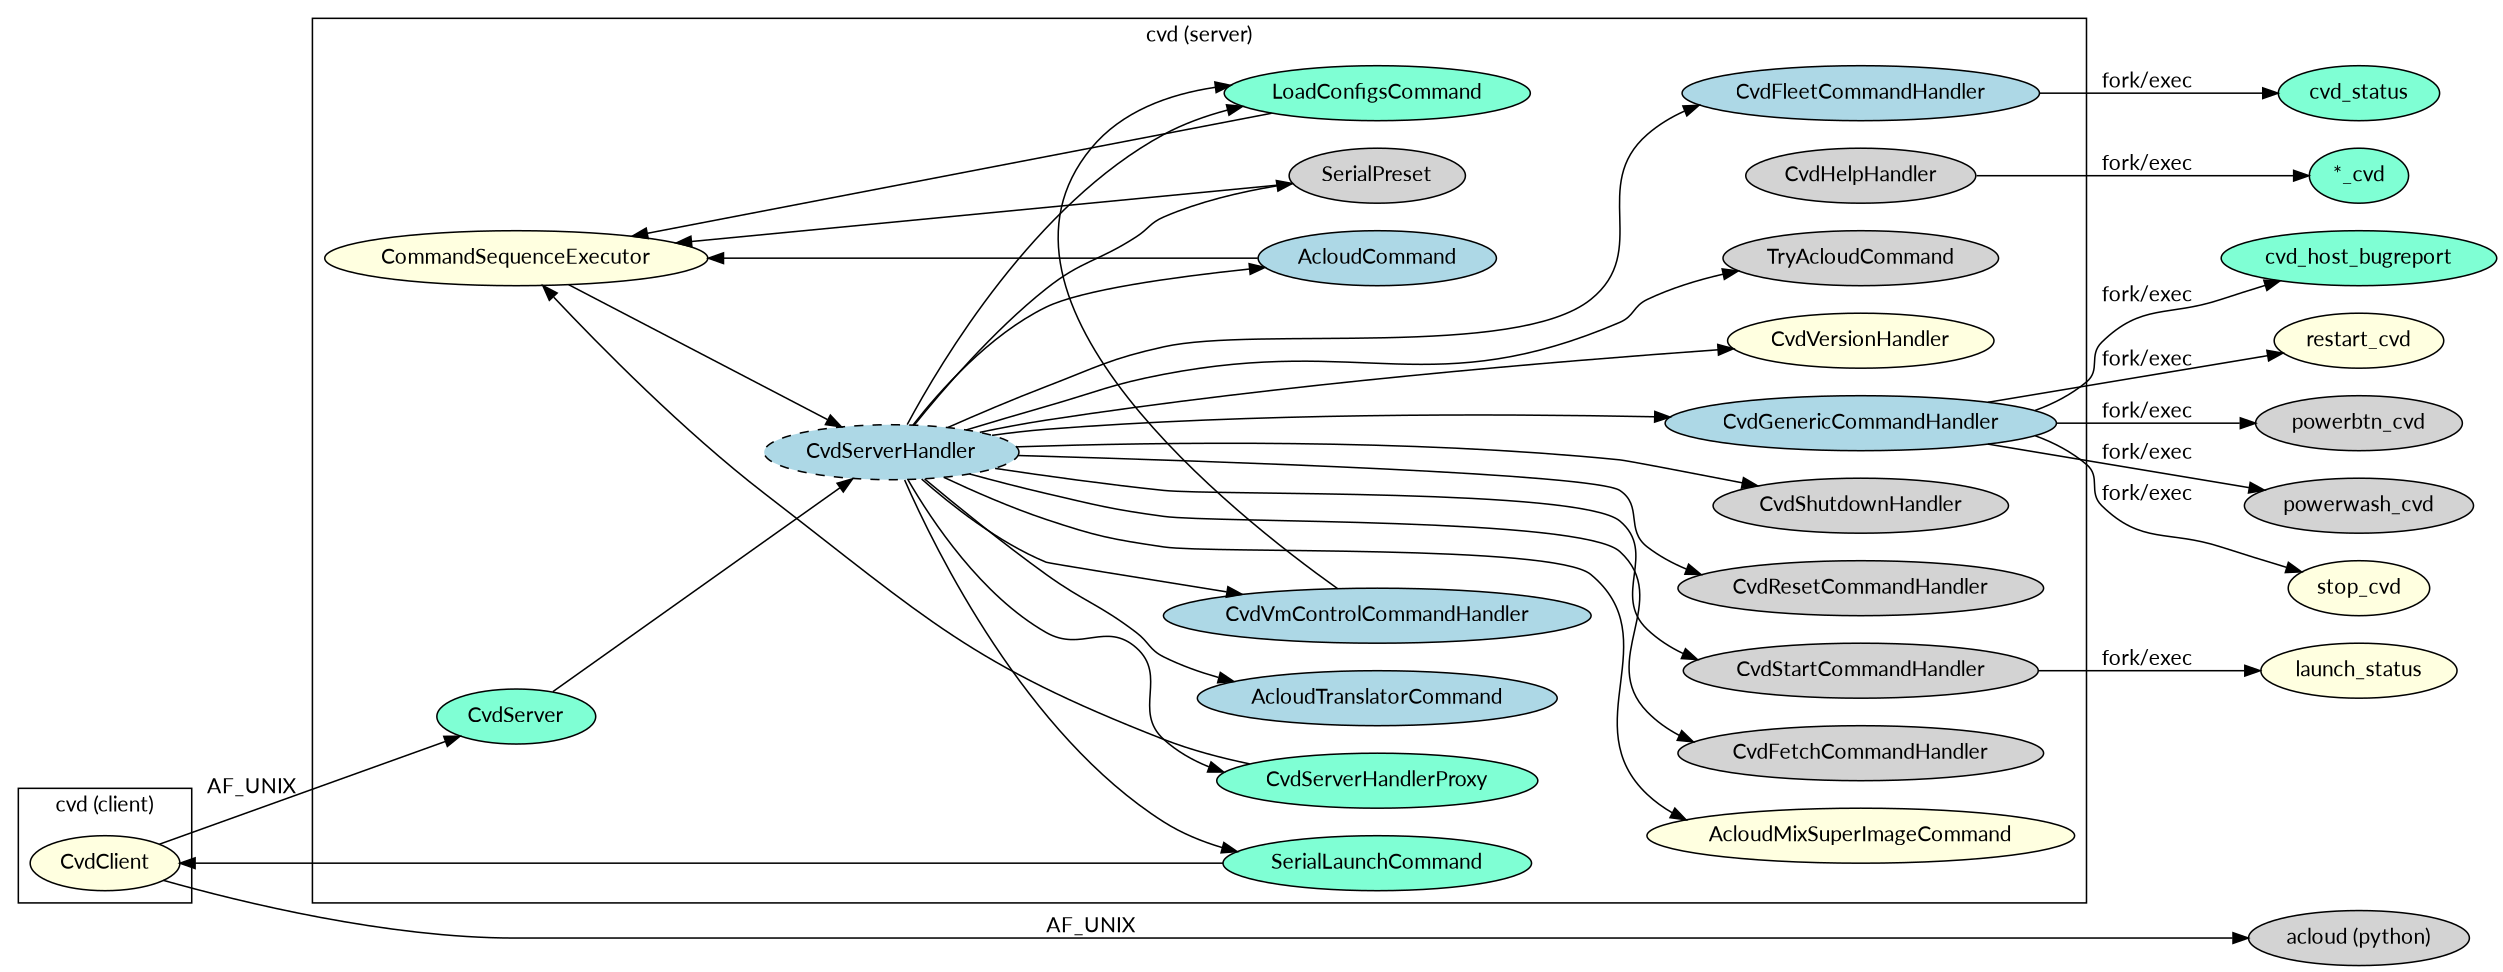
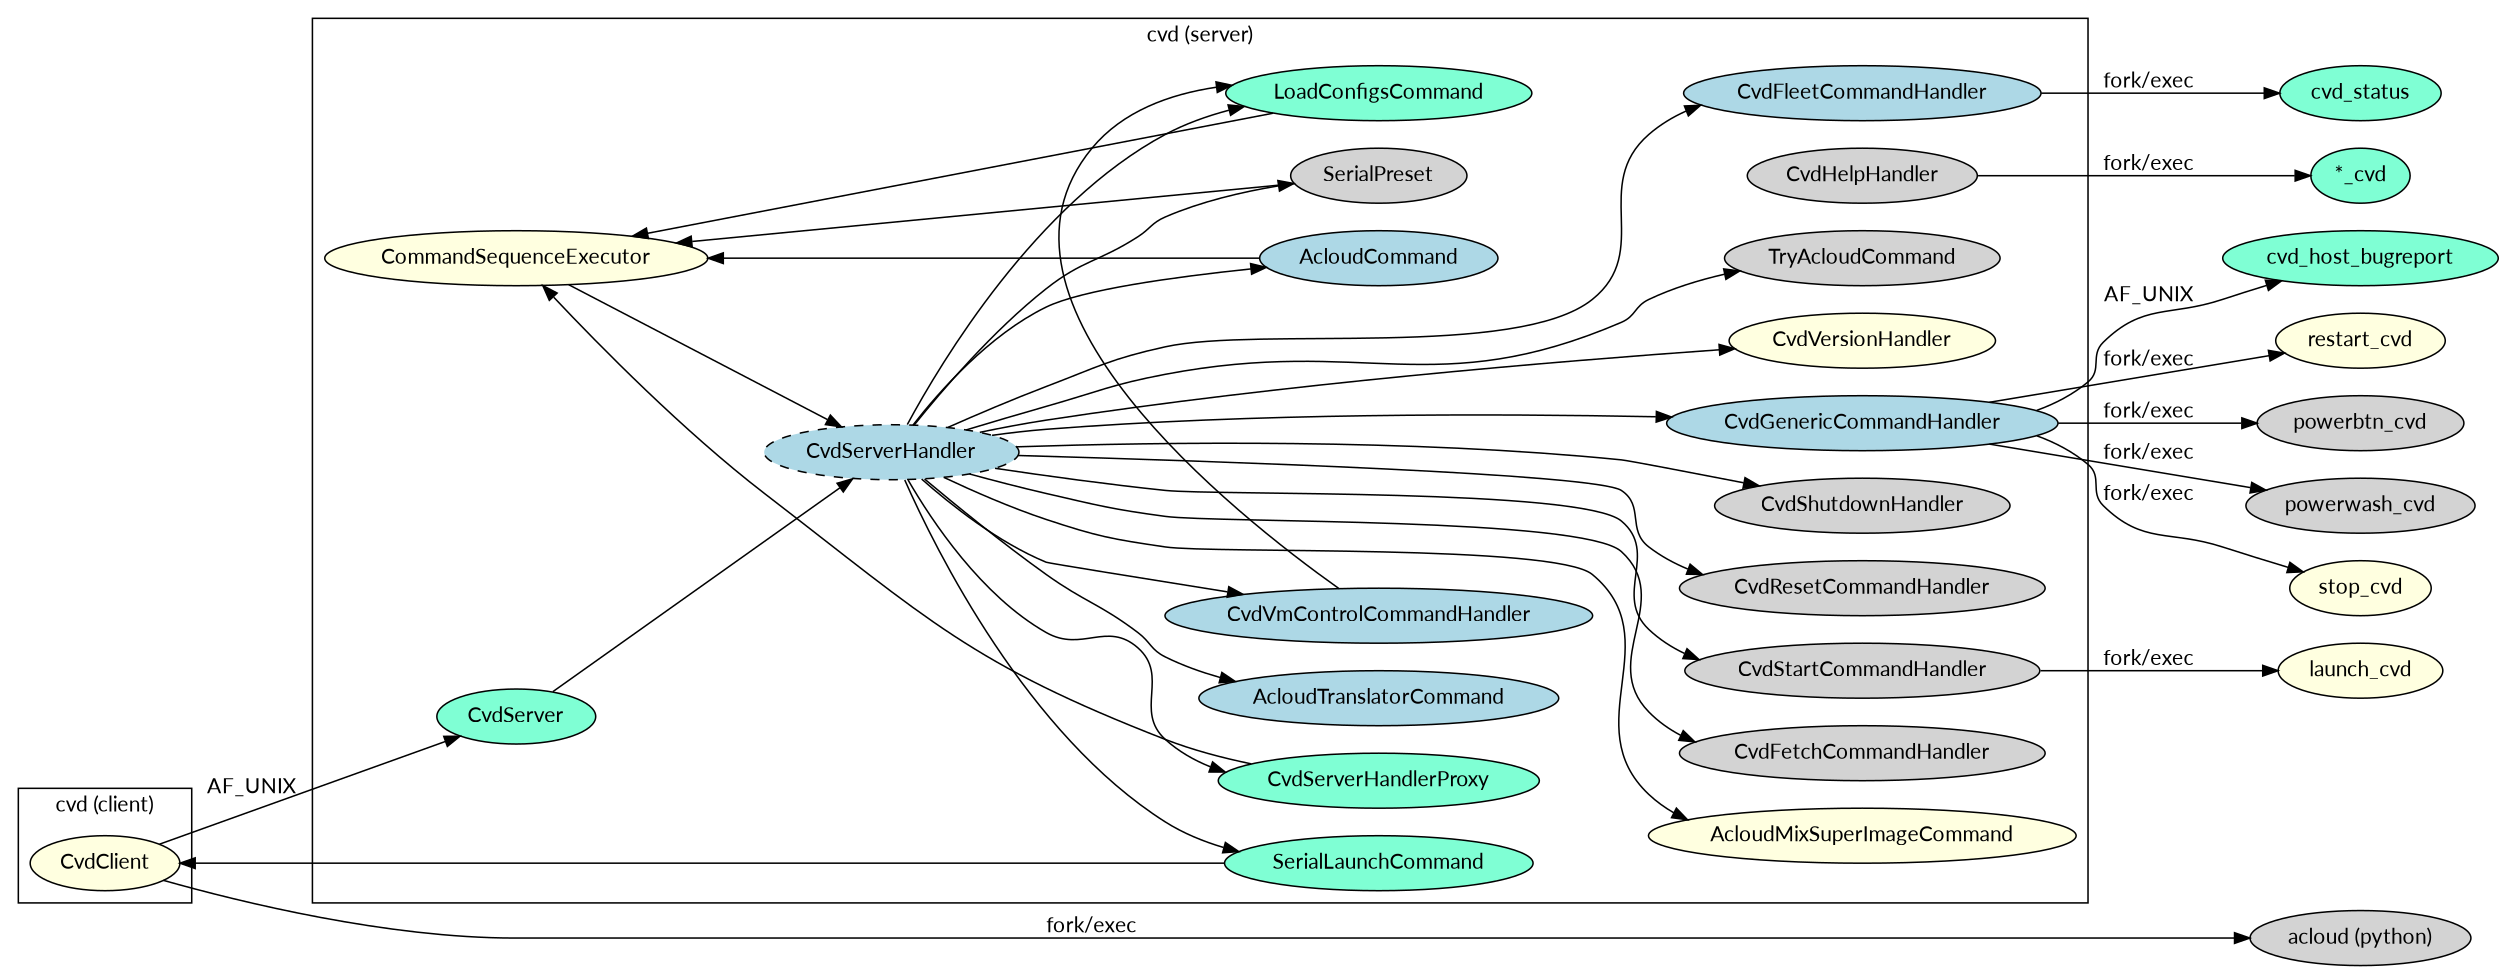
  digraph {
    fontname=Lato
    rankdir=LR
    node [fillcolor=lightgrey fontname=Lato style=filled]
    edge [fontname=Lato]
    AcloudMixSuperImageCommand [fillcolor=lightyellow]
    CvdFetchCommandHandler
    CvdFleetCommandHandler [fillcolor=lightblue]
    CvdHelpHandler
    CvdGenericCommandHandler [fillcolor=lightblue]
    CvdResetCommandHandler
    CvdShutdownHandler
    CvdStartCommandHandler
    CvdVersionHandler [fillcolor=lightyellow]
    TryAcloudCommand
    AcloudCommand [fillcolor=lightblue]
    AcloudTranslatorCommand [fillcolor=lightblue]
    CvdServerHandlerProxy [fillcolor=aquamarine]
    CvdVmControlCommandHandler [fillcolor=lightblue]
    LoadConfigsCommand [fillcolor=aquamarine]
    SerialLaunchCommand [fillcolor=aquamarine]
    SerialPreset
    CvdServer [fillcolor=aquamarine]
    CvdServerHandler [fillcolor=lightblue style="dashed,filled"]
    CommandSequenceExecutor [fillcolor=lightyellow]
    CvdClient [fillcolor=lightyellow]
-   launch_cvd [fillcolor=lightyellow label=launch_status]
+   launch_cvd [fillcolor=lightyellow]
    restart_cvd [fillcolor=lightyellow]
    powerbtn_cvd
    powerwash_cvd
    n26 [fillcolor=aquamarine label="*_cvd"]
    cvd_status [fillcolor=aquamarine]
    stop_cvd [fillcolor=lightyellow]
    cvd_host_bugreport [fillcolor=aquamarine]
    n30 [label="acloud (python)"]
    subgraph cluster_1 {
      label="cvd (server)"
      CvdServer
      CvdServerHandler
      CommandSequenceExecutor
      subgraph sub_2 {
        label="cvd (server)"
        rank=same
        AcloudMixSuperImageCommand
        CvdFetchCommandHandler
        CvdFleetCommandHandler
        CvdHelpHandler
        CvdGenericCommandHandler
        CvdResetCommandHandler
        CvdShutdownHandler
        CvdStartCommandHandler
        CvdVersionHandler
        TryAcloudCommand
      }
      subgraph sub_3 {
        label="cvd (server)"
        rank=same
        AcloudCommand
        AcloudTranslatorCommand
        CvdServerHandlerProxy
        CvdVmControlCommandHandler
        LoadConfigsCommand
        SerialLaunchCommand
        SerialPreset
      }
    }
    subgraph cluster_4 {
      label="cvd (client)"
      CvdClient
    }
    subgraph sub_5 {
      rank=same
      launch_cvd
      restart_cvd
      powerbtn_cvd
      powerwash_cvd
      n26
      cvd_status
      stop_cvd
      cvd_host_bugreport
      n30
    }
    CvdFleetCommandHandler -> cvd_status [label="fork/exec"]
    CvdHelpHandler -> n26 [label="fork/exec"]
    CvdGenericCommandHandler -> restart_cvd [label="fork/exec"]
    CvdGenericCommandHandler -> powerbtn_cvd [label="fork/exec"]
    CvdGenericCommandHandler -> powerwash_cvd [label="fork/exec"]
    CvdGenericCommandHandler -> stop_cvd [label="fork/exec"]
-   CvdGenericCommandHandler -> cvd_host_bugreport [label="fork/exec"]
+   CvdGenericCommandHandler -> cvd_host_bugreport [label=AF_UNIX]
    CvdStartCommandHandler -> launch_cvd [label="fork/exec"]
    LoadConfigsCommand -> CvdVmControlCommandHandler [dir=back]
    CvdServer -> CvdServerHandler
    CvdServerHandler -> AcloudMixSuperImageCommand
    CvdServerHandler -> CvdFetchCommandHandler
    CvdServerHandler -> CvdFleetCommandHandler
    CvdServerHandler -> CvdGenericCommandHandler [minlen=2]
    CvdServerHandler -> CvdResetCommandHandler
    CvdServerHandler -> CvdShutdownHandler
    CvdServerHandler -> CvdStartCommandHandler
    CvdServerHandler -> CvdVersionHandler
    CvdServerHandler -> TryAcloudCommand
    CvdServerHandler -> AcloudCommand
    CvdServerHandler -> AcloudTranslatorCommand
    CvdServerHandler -> CvdServerHandlerProxy
    CvdServerHandler -> CvdVmControlCommandHandler
    CvdServerHandler -> LoadConfigsCommand
    CvdServerHandler -> SerialLaunchCommand
    CvdServerHandler -> SerialPreset
    CommandSequenceExecutor -> AcloudCommand [dir=back]
    CommandSequenceExecutor -> CvdServerHandlerProxy [dir=back]
    CommandSequenceExecutor -> LoadConfigsCommand [dir=back]
    CommandSequenceExecutor -> SerialPreset [dir=back]
    CommandSequenceExecutor -> CvdServerHandler
    CvdClient -> SerialLaunchCommand [dir=back]
    CvdClient -> CvdServer [label=AF_UNIX]
-   CvdClient -> n30 [label=AF_UNIX]
+   CvdClient -> n30 [label="fork/exec"]
  }
